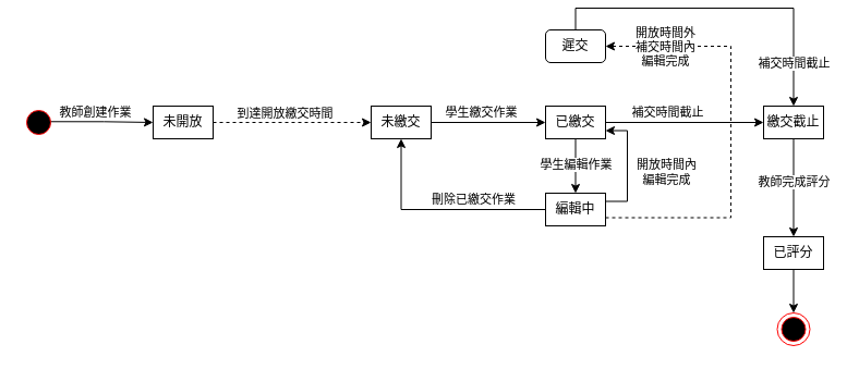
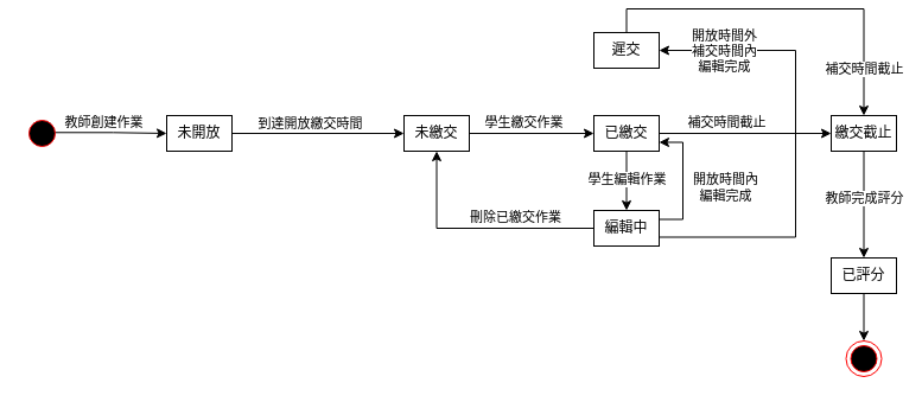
  <mxCell id="0" />
  <mxCell id="1" parent="0" />
  <mxCell id="2" style="edgeStyle=orthogonalEdgeStyle;rounded=0;orthogonalLoop=1;jettySize=auto;html=1;exitX=0.83;exitY=0.476;exitDx=0;exitDy=0;entryX=0;entryY=0.5;entryDx=0;entryDy=0;exitPerimeter=0;" edge="1" parent="1" source="4" target="8"><mxGeometry relative="1" as="geometry" /></mxCell>
  <mxCell id="3" value="教師創建作業" style="edgeLabel;html=1;align=center;verticalAlign=middle;resizable=0;points=[];" vertex="1" connectable="0" parent="2"><mxGeometry x="-0.113" y="-2" relative="1" as="geometry"><mxPoint y="-11" as="offset" /></mxGeometry></mxCell>
  <mxCell id="4" value="" style="ellipse;html=1;shape=startState;fillColor=#000000;strokeColor=#ff0000;" vertex="1" parent="1"><mxGeometry x="20" y="90" width="30" height="30" as="geometry" /></mxCell>
  <mxCell id="5" value="" style="ellipse;html=1;shape=endState;fillColor=#000000;strokeColor=#ff0000;fontSize=11;" vertex="1" parent="1"><mxGeometry x="712.5" y="280" width="30" height="30" as="geometry" /></mxCell>
- <mxCell id="6" style="edgeStyle=orthogonalEdgeStyle;rounded=0;orthogonalLoop=1;jettySize=auto;html=1;dashed=1;" edge="1" parent="1" source="8" target="11"><mxGeometry relative="1" as="geometry" /></mxCell>
+ <mxCell id="6" style="edgeStyle=orthogonalEdgeStyle;rounded=0;orthogonalLoop=1;jettySize=auto;html=1;" edge="1" parent="1" source="8" target="11"><mxGeometry relative="1" as="geometry" /></mxCell>
  <mxCell id="7" value="到達開放繳交時間" style="edgeLabel;html=1;align=center;verticalAlign=middle;resizable=0;points=[];" vertex="1" connectable="0" parent="6"><mxGeometry x="-0.25" y="-2" relative="1" as="geometry"><mxPoint x="11" y="-11" as="offset" /></mxGeometry></mxCell>
  <mxCell id="8" value="未開放" style="rounded=0;whiteSpace=wrap;html=1;" vertex="1" parent="1"><mxGeometry x="140" y="90" width="55" height="30" as="geometry" /></mxCell>
  <mxCell id="9" style="edgeStyle=orthogonalEdgeStyle;rounded=0;orthogonalLoop=1;jettySize=auto;html=1;" edge="1" parent="1" source="11" target="16"><mxGeometry relative="1" as="geometry" /></mxCell>
  <mxCell id="10" value="學生繳交作業" style="edgeLabel;html=1;align=center;verticalAlign=middle;resizable=0;points=[];" vertex="1" connectable="0" parent="9"><mxGeometry x="-0.266" y="2" relative="1" as="geometry"><mxPoint x="6" y="-8" as="offset" /></mxGeometry></mxCell>
  <mxCell id="11" value="未繳交" style="rounded=0;whiteSpace=wrap;html=1;" vertex="1" parent="1"><mxGeometry x="340" y="90" width="55" height="30" as="geometry" /></mxCell>
  <mxCell id="12" style="edgeStyle=orthogonalEdgeStyle;rounded=0;orthogonalLoop=1;jettySize=auto;html=1;" edge="1" parent="1" source="16" target="19"><mxGeometry relative="1" as="geometry" /></mxCell>
  <mxCell id="13" value="補交時間截止" style="edgeLabel;html=1;align=center;verticalAlign=middle;resizable=0;points=[];" vertex="1" connectable="0" parent="12"><mxGeometry x="0.166" relative="1" as="geometry"><mxPoint x="-29" y="-10" as="offset" /></mxGeometry></mxCell>
  <mxCell id="14" style="edgeStyle=orthogonalEdgeStyle;rounded=0;orthogonalLoop=1;jettySize=auto;html=1;" edge="1" parent="1" source="16" target="26"><mxGeometry relative="1" as="geometry" /></mxCell>
  <mxCell id="15" value="學生編輯作業" style="edgeLabel;html=1;align=center;verticalAlign=middle;resizable=0;points=[];" vertex="1" connectable="0" parent="14"><mxGeometry x="0.183" y="-1" relative="1" as="geometry"><mxPoint x="1" y="-7" as="offset" /></mxGeometry></mxCell>
  <mxCell id="16" value="已繳交" style="rounded=0;whiteSpace=wrap;html=1;" vertex="1" parent="1"><mxGeometry x="500" y="90" width="55" height="30" as="geometry" /></mxCell>
  <mxCell id="17" style="edgeStyle=orthogonalEdgeStyle;rounded=0;orthogonalLoop=1;jettySize=auto;html=1;" edge="1" parent="1" source="19" target="31"><mxGeometry relative="1" as="geometry" /></mxCell>
  <mxCell id="18" value="教師完成評分" style="edgeLabel;html=1;align=center;verticalAlign=middle;resizable=0;points=[];" vertex="1" connectable="0" parent="17"><mxGeometry x="-0.193" y="1" relative="1" as="geometry"><mxPoint x="-1" y="3" as="offset" /></mxGeometry></mxCell>
  <mxCell id="19" value="繳交截止" style="rounded=0;whiteSpace=wrap;html=1;" vertex="1" parent="1"><mxGeometry x="700" y="90" width="55" height="30" as="geometry" /></mxCell>
  <mxCell id="20" style="edgeStyle=orthogonalEdgeStyle;rounded=0;orthogonalLoop=1;jettySize=auto;html=1;entryX=0.5;entryY=1;entryDx=0;entryDy=0;" edge="1" parent="1" source="26" target="11"><mxGeometry relative="1" as="geometry" /></mxCell>
  <mxCell id="21" value="刪除已繳交作業" style="edgeLabel;html=1;align=center;verticalAlign=middle;resizable=0;points=[];" vertex="1" connectable="0" parent="20"><mxGeometry x="0.025" y="-1" relative="1" as="geometry"><mxPoint x="34" y="-9" as="offset" /></mxGeometry></mxCell>
  <mxCell id="22" style="edgeStyle=orthogonalEdgeStyle;rounded=0;orthogonalLoop=1;jettySize=auto;html=1;entryX=1;entryY=0.75;entryDx=0;entryDy=0;exitX=1;exitY=0.25;exitDx=0;exitDy=0;" edge="1" parent="1" source="26" target="16"><mxGeometry relative="1" as="geometry" /></mxCell>
  <mxCell id="23" value="開放時間內&lt;br&gt;編輯完成" style="edgeLabel;html=1;align=center;verticalAlign=middle;resizable=0;points=[];" vertex="1" connectable="0" parent="22"><mxGeometry x="-0.383" relative="1" as="geometry"><mxPoint x="35" y="-15" as="offset" /></mxGeometry></mxCell>
- <mxCell id="24" style="edgeStyle=orthogonalEdgeStyle;rounded=0;orthogonalLoop=1;jettySize=auto;html=1;exitX=1;exitY=0.75;exitDx=0;exitDy=0;entryX=1;entryY=0.5;entryDx=0;entryDy=0;dashed=1;" edge="1" parent="1" source="26" target="29"><mxGeometry relative="1" as="geometry"><Array as="points"><mxPoint x="670" y="193" /><mxPoint x="670" y="35" /></Array></mxGeometry></mxCell>
+ <mxCell id="24" style="edgeStyle=orthogonalEdgeStyle;rounded=0;orthogonalLoop=1;jettySize=auto;html=1;exitX=1;exitY=0.75;exitDx=0;exitDy=0;entryX=1;entryY=0.5;entryDx=0;entryDy=0;" edge="1" parent="1" source="26" target="29"><mxGeometry relative="1" as="geometry"><Array as="points"><mxPoint x="670" y="193" /><mxPoint x="670" y="35" /></Array></mxGeometry></mxCell>
  <mxCell id="25" value="開放時間外&lt;br&gt;補交時間內&lt;br&gt;編輯完成" style="edgeLabel;html=1;align=center;verticalAlign=middle;resizable=0;points=[];" vertex="1" connectable="0" parent="24"><mxGeometry x="0.536" y="1" relative="1" as="geometry"><mxPoint x="-35" y="-1" as="offset" /></mxGeometry></mxCell>
  <mxCell id="26" value="編輯中" style="rounded=0;whiteSpace=wrap;html=1;" vertex="1" parent="1"><mxGeometry x="500" y="170" width="55" height="30" as="geometry" /></mxCell>
  <mxCell id="27" style="edgeStyle=orthogonalEdgeStyle;rounded=0;orthogonalLoop=1;jettySize=auto;html=1;exitX=0.5;exitY=0;exitDx=0;exitDy=0;entryX=0.5;entryY=0;entryDx=0;entryDy=0;" edge="1" parent="1" source="29" target="19"><mxGeometry relative="1" as="geometry" /></mxCell>
  <mxCell id="28" value="補交時間截止" style="edgeLabel;html=1;align=center;verticalAlign=middle;resizable=0;points=[];" vertex="1" connectable="0" parent="27"><mxGeometry x="0.743" relative="1" as="geometry"><mxPoint as="offset" /></mxGeometry></mxCell>
- <mxCell id="29" value="遲交" style="whiteSpace=wrap;html=1;rounded=1;" vertex="1" parent="1"><mxGeometry x="500" y="20" width="55" height="30" as="geometry" /></mxCell>
+ <mxCell id="29" value="遲交" style="rounded=0;whiteSpace=wrap;html=1;" vertex="1" parent="1"><mxGeometry x="500" y="20" width="55" height="30" as="geometry" /></mxCell>
  <mxCell id="30" style="edgeStyle=orthogonalEdgeStyle;rounded=0;orthogonalLoop=1;jettySize=auto;html=1;exitX=0.5;exitY=1;exitDx=0;exitDy=0;entryX=0.5;entryY=0;entryDx=0;entryDy=0;" edge="1" parent="1" source="31" target="5"><mxGeometry relative="1" as="geometry" /></mxCell>
  <mxCell id="31" value="已評分" style="rounded=0;whiteSpace=wrap;html=1;" vertex="1" parent="1"><mxGeometry x="700" y="210" width="55" height="30" as="geometry" /></mxCell>
